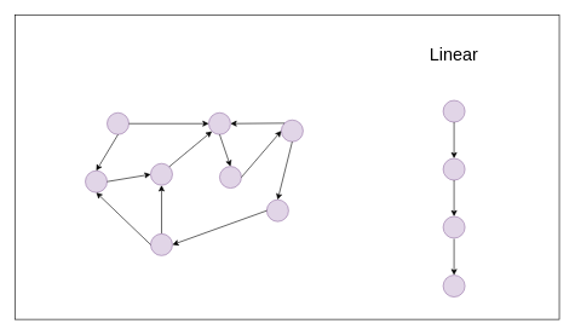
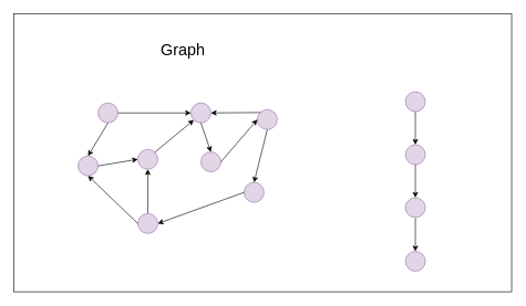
  <mxCell id="0" />
  <mxCell id="1" parent="0" />
  <mxCell id="2" value="" style="rounded=0;whiteSpace=wrap;html=1;" vertex="1" parent="1"><mxGeometry x="20" y="20" width="750" height="420" as="geometry" /></mxCell>
  <mxCell id="3" value="" style="ellipse;whiteSpace=wrap;html=1;aspect=fixed;fillColor=#e1d5e7;strokeColor=#9673a6;" vertex="1" parent="1"><mxGeometry x="147" y="155" width="30" height="30" as="geometry" /></mxCell>
  <mxCell id="4" value="" style="endArrow=classic;html=1;rounded=0;exitX=1;exitY=0.5;exitDx=0;exitDy=0;entryX=0;entryY=0.5;entryDx=0;entryDy=0;" edge="1" parent="1" source="3" target="5"><mxGeometry width="50" height="50" relative="1" as="geometry"><mxPoint x="205" y="15" as="sourcePoint" /><mxPoint x="267" y="185" as="targetPoint" /></mxGeometry></mxCell>
  <mxCell id="5" value="" style="ellipse;whiteSpace=wrap;html=1;aspect=fixed;fillColor=#e1d5e7;strokeColor=#9673a6;" vertex="1" parent="1"><mxGeometry x="287" y="155" width="30" height="30" as="geometry" /></mxCell>
  <mxCell id="6" value="" style="ellipse;whiteSpace=wrap;html=1;aspect=fixed;fillColor=#e1d5e7;strokeColor=#9673a6;" vertex="1" parent="1"><mxGeometry x="387" y="165" width="30" height="30" as="geometry" /></mxCell>
  <mxCell id="7" value="" style="ellipse;whiteSpace=wrap;html=1;aspect=fixed;fillColor=#e1d5e7;strokeColor=#9673a6;" vertex="1" parent="1"><mxGeometry x="117" y="235" width="30" height="30" as="geometry" /></mxCell>
  <mxCell id="8" style="edgeStyle=orthogonalEdgeStyle;rounded=0;orthogonalLoop=1;jettySize=auto;html=1;exitX=0.5;exitY=0;exitDx=0;exitDy=0;" edge="1" parent="1" source="9" target="10"><mxGeometry relative="1" as="geometry" /></mxCell>
  <mxCell id="9" value="" style="ellipse;whiteSpace=wrap;html=1;aspect=fixed;fillColor=#e1d5e7;strokeColor=#9673a6;" vertex="1" parent="1"><mxGeometry x="207" y="322" width="30" height="30" as="geometry" /></mxCell>
  <mxCell id="10" value="" style="ellipse;whiteSpace=wrap;html=1;aspect=fixed;fillColor=#e1d5e7;strokeColor=#9673a6;" vertex="1" parent="1"><mxGeometry x="207" y="225" width="30" height="30" as="geometry" /></mxCell>
  <mxCell id="11" value="" style="ellipse;whiteSpace=wrap;html=1;aspect=fixed;fillColor=#e1d5e7;strokeColor=#9673a6;" vertex="1" parent="1"><mxGeometry x="302" y="229" width="30" height="30" as="geometry" /></mxCell>
  <mxCell id="12" value="" style="ellipse;whiteSpace=wrap;html=1;aspect=fixed;fillColor=#e1d5e7;strokeColor=#9673a6;" vertex="1" parent="1"><mxGeometry x="367" y="275" width="30" height="30" as="geometry" /></mxCell>
  <mxCell id="13" value="" style="endArrow=classic;html=1;rounded=0;exitX=0.5;exitY=1;exitDx=0;exitDy=0;entryX=0.5;entryY=0;entryDx=0;entryDy=0;" edge="1" parent="1" source="5" target="11"><mxGeometry width="50" height="50" relative="1" as="geometry"><mxPoint x="187" y="180" as="sourcePoint" /><mxPoint x="277" y="195" as="targetPoint" /></mxGeometry></mxCell>
  <mxCell id="14" value="" style="endArrow=classic;html=1;rounded=0;exitX=1;exitY=0.5;exitDx=0;exitDy=0;entryX=0;entryY=0.5;entryDx=0;entryDy=0;" edge="1" parent="1" source="11" target="6"><mxGeometry width="50" height="50" relative="1" as="geometry"><mxPoint x="312" y="195" as="sourcePoint" /><mxPoint x="312" y="245" as="targetPoint" /></mxGeometry></mxCell>
  <mxCell id="15" value="" style="endArrow=classic;html=1;rounded=0;exitX=0.5;exitY=1;exitDx=0;exitDy=0;entryX=0.5;entryY=0;entryDx=0;entryDy=0;" edge="1" parent="1" source="6" target="12"><mxGeometry width="50" height="50" relative="1" as="geometry"><mxPoint x="327" y="260" as="sourcePoint" /><mxPoint x="397" y="190" as="targetPoint" /></mxGeometry></mxCell>
  <mxCell id="16" value="" style="endArrow=classic;html=1;rounded=0;exitX=0;exitY=0.5;exitDx=0;exitDy=0;entryX=1;entryY=0.5;entryDx=0;entryDy=0;" edge="1" parent="1" source="12" target="9"><mxGeometry width="50" height="50" relative="1" as="geometry"><mxPoint x="412" y="205" as="sourcePoint" /><mxPoint x="392" y="285" as="targetPoint" /></mxGeometry></mxCell>
  <mxCell id="17" value="" style="endArrow=classic;html=1;rounded=0;exitX=0.5;exitY=1;exitDx=0;exitDy=0;entryX=0.5;entryY=0;entryDx=0;entryDy=0;" edge="1" parent="1" source="3" target="7"><mxGeometry width="50" height="50" relative="1" as="geometry"><mxPoint x="187" y="180" as="sourcePoint" /><mxPoint x="297" y="180" as="targetPoint" /></mxGeometry></mxCell>
  <mxCell id="18" value="" style="endArrow=classic;html=1;rounded=0;exitX=1;exitY=0.5;exitDx=0;exitDy=0;entryX=0;entryY=0.5;entryDx=0;entryDy=0;" edge="1" parent="1" source="7" target="10"><mxGeometry width="50" height="50" relative="1" as="geometry"><mxPoint x="172" y="195" as="sourcePoint" /><mxPoint x="142" y="245" as="targetPoint" /></mxGeometry></mxCell>
  <mxCell id="19" value="" style="endArrow=classic;html=1;rounded=0;exitX=0;exitY=0.5;exitDx=0;exitDy=0;entryX=0.5;entryY=1;entryDx=0;entryDy=0;" edge="1" parent="1" source="9" target="7"><mxGeometry width="50" height="50" relative="1" as="geometry"><mxPoint x="157" y="260" as="sourcePoint" /><mxPoint x="217" y="250" as="targetPoint" /></mxGeometry></mxCell>
  <mxCell id="20" value="" style="endArrow=classic;html=1;rounded=0;exitX=1;exitY=0;exitDx=0;exitDy=0;entryX=0;entryY=1;entryDx=0;entryDy=0;" edge="1" parent="1" source="10" target="5"><mxGeometry width="50" height="50" relative="1" as="geometry"><mxPoint x="157" y="260" as="sourcePoint" /><mxPoint x="217" y="250" as="targetPoint" /></mxGeometry></mxCell>
  <mxCell id="21" value="" style="endArrow=classic;html=1;rounded=0;exitX=0;exitY=0;exitDx=0;exitDy=0;entryX=1;entryY=0.5;entryDx=0;entryDy=0;" edge="1" parent="1" source="6" target="5"><mxGeometry width="50" height="50" relative="1" as="geometry"><mxPoint x="243" y="239" as="sourcePoint" /><mxPoint x="301" y="191" as="targetPoint" /></mxGeometry></mxCell>
  <mxCell id="22" value="" style="ellipse;whiteSpace=wrap;html=1;aspect=fixed;fillColor=#e1d5e7;strokeColor=#9673a6;" vertex="1" parent="1"><mxGeometry x="610" y="138" width="30" height="30" as="geometry" /></mxCell>
  <mxCell id="23" value="" style="endArrow=classic;html=1;rounded=0;exitX=0.5;exitY=1;exitDx=0;exitDy=0;entryX=0.5;entryY=0;entryDx=0;entryDy=0;" edge="1" parent="1" source="22" target="24"><mxGeometry width="50" height="50" relative="1" as="geometry"><mxPoint x="558" y="98" as="sourcePoint" /><mxPoint x="620" y="268" as="targetPoint" /></mxGeometry></mxCell>
  <mxCell id="24" value="" style="ellipse;whiteSpace=wrap;html=1;aspect=fixed;fillColor=#e1d5e7;strokeColor=#9673a6;" vertex="1" parent="1"><mxGeometry x="610" y="218" width="30" height="30" as="geometry" /></mxCell>
  <mxCell id="25" value="" style="endArrow=classic;html=1;rounded=0;exitX=0.5;exitY=1;exitDx=0;exitDy=0;entryX=0.5;entryY=0;entryDx=0;entryDy=0;" edge="1" parent="1" target="26"><mxGeometry width="50" height="50" relative="1" as="geometry"><mxPoint x="625" y="248" as="sourcePoint" /><mxPoint x="620" y="348" as="targetPoint" /></mxGeometry></mxCell>
  <mxCell id="26" value="" style="ellipse;whiteSpace=wrap;html=1;aspect=fixed;fillColor=#e1d5e7;strokeColor=#9673a6;" vertex="1" parent="1"><mxGeometry x="610" y="298" width="30" height="30" as="geometry" /></mxCell>
  <mxCell id="27" value="" style="endArrow=classic;html=1;rounded=0;exitX=0.5;exitY=1;exitDx=0;exitDy=0;entryX=0.5;entryY=0;entryDx=0;entryDy=0;" edge="1" parent="1" target="28"><mxGeometry width="50" height="50" relative="1" as="geometry"><mxPoint x="625" y="329" as="sourcePoint" /><mxPoint x="620" y="429" as="targetPoint" /></mxGeometry></mxCell>
  <mxCell id="28" value="" style="ellipse;whiteSpace=wrap;html=1;aspect=fixed;fillColor=#e1d5e7;strokeColor=#9673a6;" vertex="1" parent="1"><mxGeometry x="610" y="379" width="30" height="30" as="geometry" /></mxCell>
- <mxCell id="30" value="&lt;font style=&quot;font-size: 24px;&quot;&gt;Linear&lt;/font&gt;" style="text;html=1;strokeColor=none;fillColor=none;align=center;verticalAlign=middle;whiteSpace=wrap;rounded=0;" vertex="1" parent="1"><mxGeometry x="575" y="50" width="100" height="50" as="geometry" /></mxCell>
+ <mxCell id="29" value="&lt;font style=&quot;font-size: 24px;&quot;&gt;Graph&lt;/font&gt;" style="text;html=1;strokeColor=none;fillColor=none;align=center;verticalAlign=middle;whiteSpace=wrap;rounded=0;" vertex="1" parent="1"><mxGeometry x="225" y="50" width="100" height="50" as="geometry" /></mxCell>
